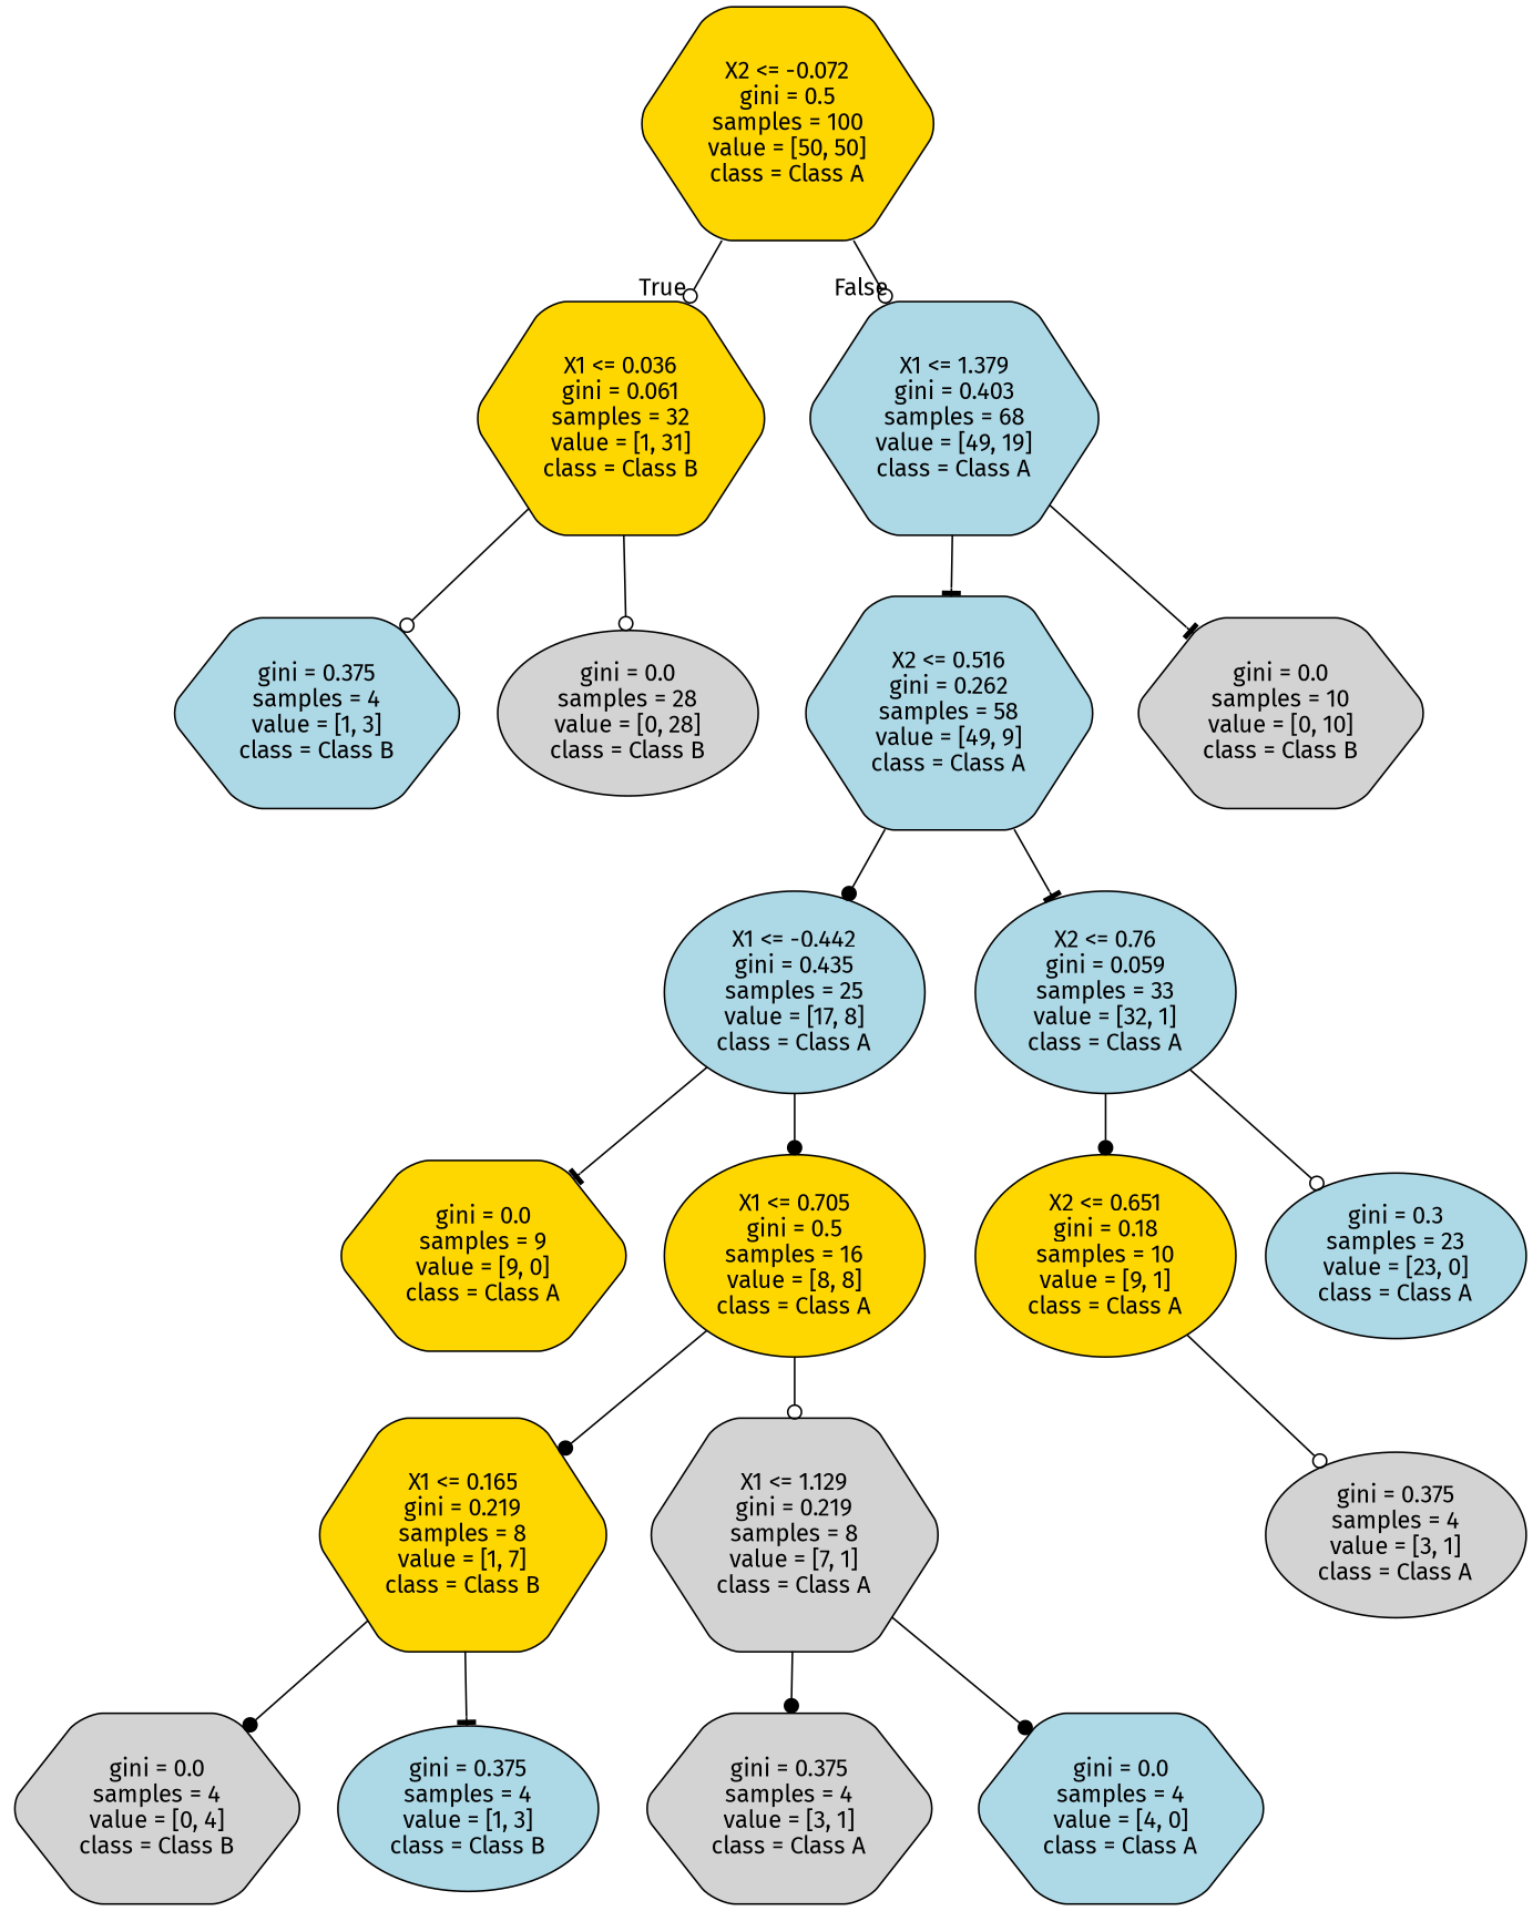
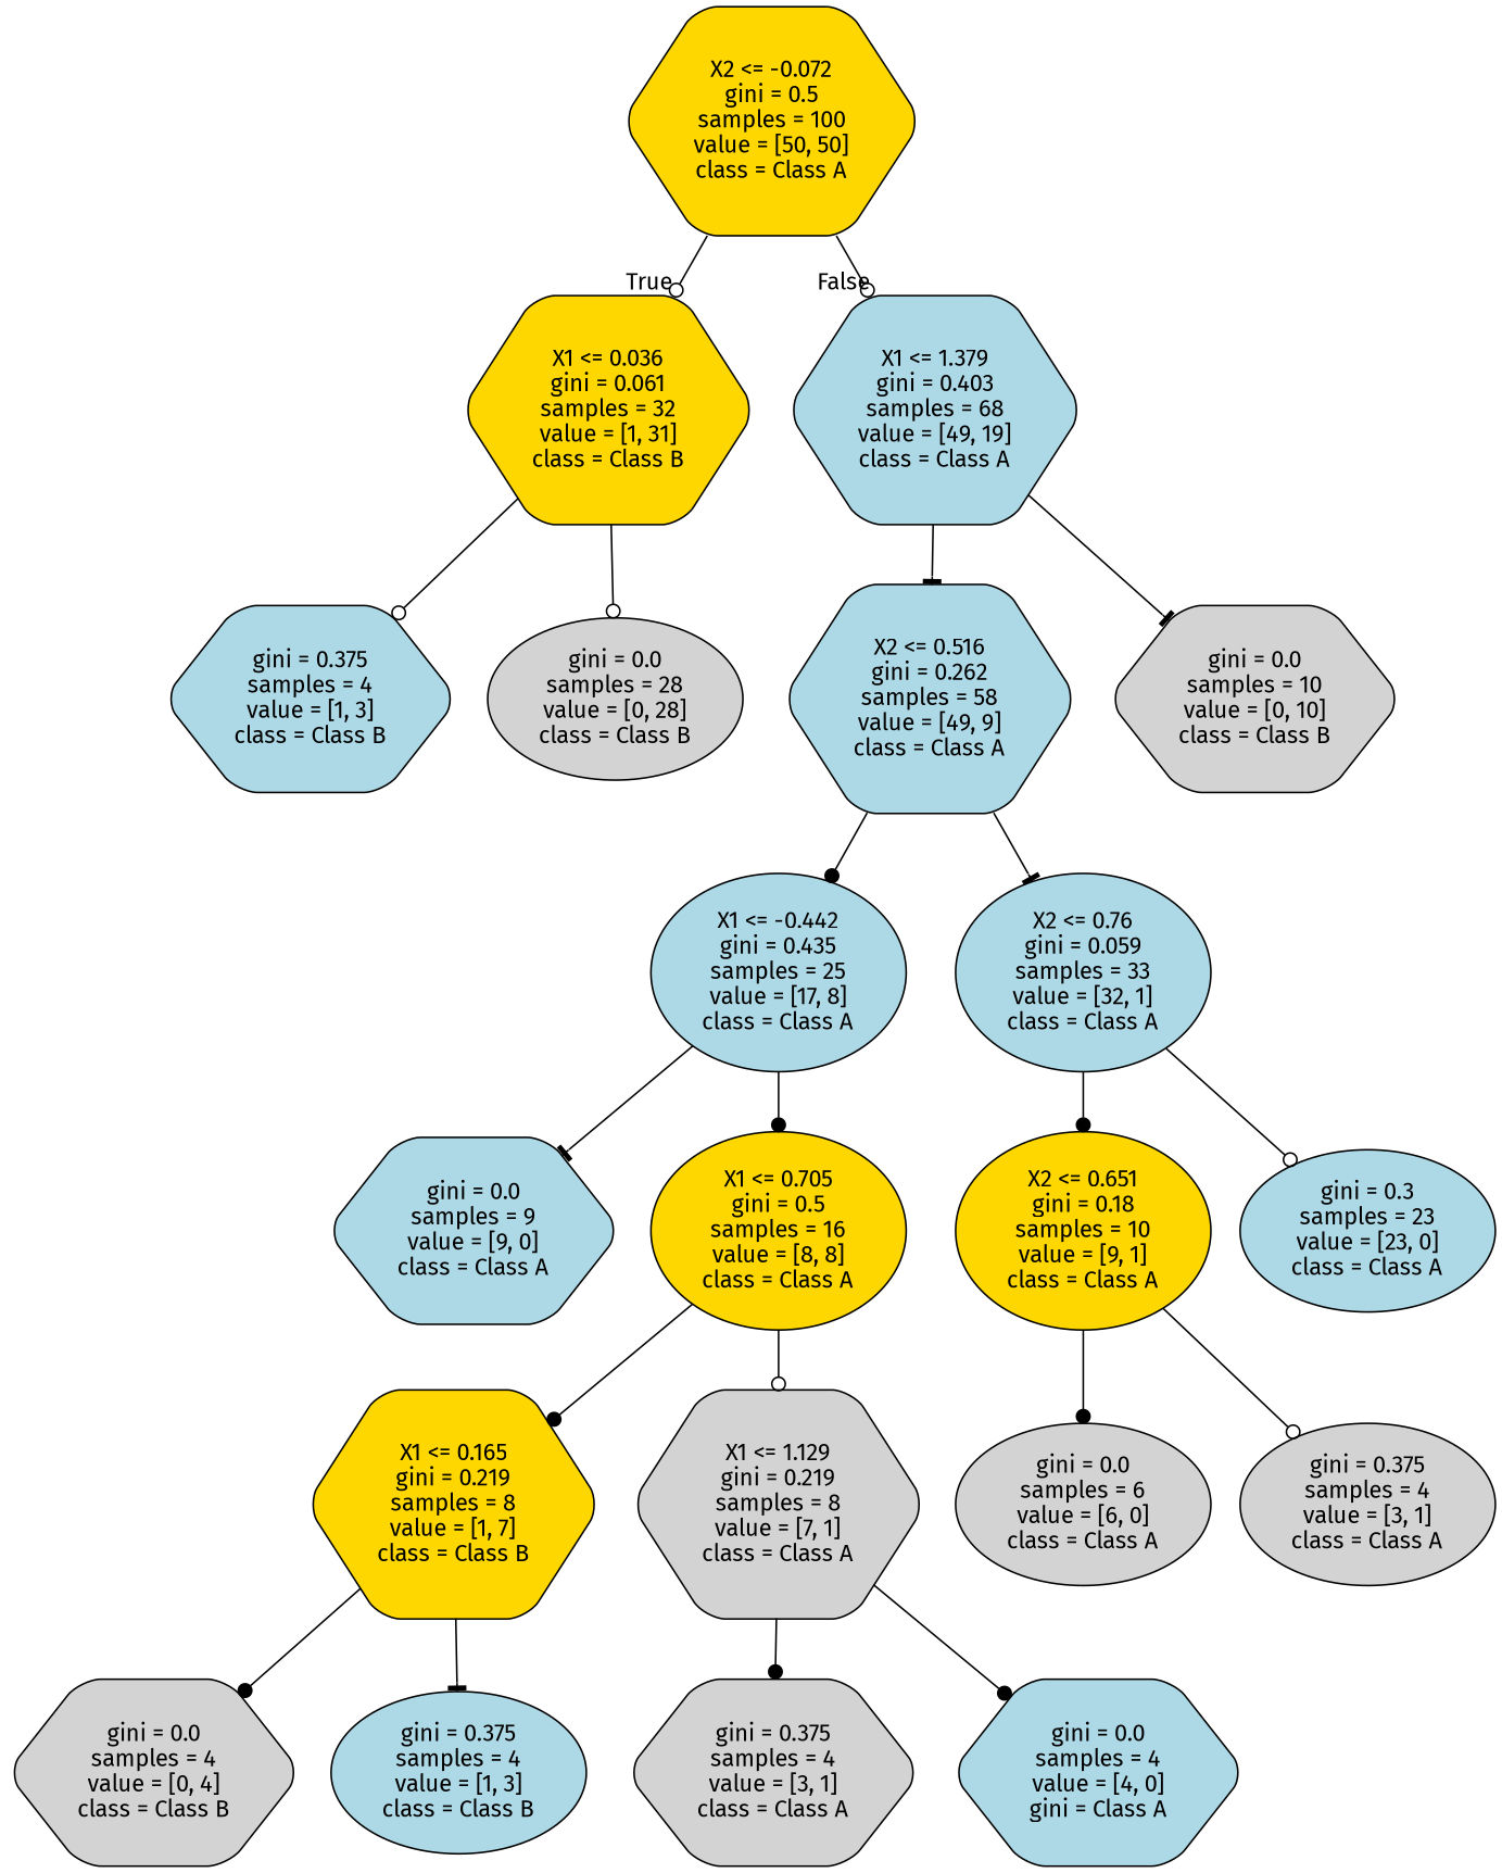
  digraph {
    fontname="Fira Sans"
    node [color=black fillcolor=lightblue fontname="Fira Sans" shape=hexagon style="filled, rounded"]
    edge [arrowhead=dot fontname="Fira Sans"]
    n1 [fillcolor=gold label="X2 <= -0.072\ngini = 0.5\nsamples = 100\nvalue = [50, 50]\nclass = Class A"]
    n2 [fillcolor=gold label="X1 <= 0.036\ngini = 0.061\nsamples = 32\nvalue = [1, 31]\nclass = Class B"]
    n3 [label="X1 <= 1.379\ngini = 0.403\nsamples = 68\nvalue = [49, 19]\nclass = Class A"]
    n4 [label="gini = 0.375\nsamples = 4\nvalue = [1, 3]\nclass = Class B"]
    n5 [fillcolor=lightgrey label="gini = 0.0\nsamples = 28\nvalue = [0, 28]\nclass = Class B" shape=ellipse]
    n6 [label="X2 <= 0.516\ngini = 0.262\nsamples = 58\nvalue = [49, 9]\nclass = Class A"]
    n7 [fillcolor=lightgrey label="gini = 0.0\nsamples = 10\nvalue = [0, 10]\nclass = Class B"]
    n8 [label="X1 <= -0.442\ngini = 0.435\nsamples = 25\nvalue = [17, 8]\nclass = Class A" shape=ellipse]
    n9 [label="X2 <= 0.76\ngini = 0.059\nsamples = 33\nvalue = [32, 1]\nclass = Class A" shape=ellipse]
-   n10 [fillcolor=gold label="gini = 0.0\nsamples = 9\nvalue = [9, 0]\nclass = Class A"]
+   n10 [label="gini = 0.0\nsamples = 9\nvalue = [9, 0]\nclass = Class A"]
    n11 [fillcolor=gold label="X1 <= 0.705\ngini = 0.5\nsamples = 16\nvalue = [8, 8]\nclass = Class A" shape=ellipse]
    n12 [fillcolor=gold label="X2 <= 0.651\ngini = 0.18\nsamples = 10\nvalue = [9, 1]\nclass = Class A" shape=ellipse]
    n13 [label="gini = 0.3\nsamples = 23\nvalue = [23, 0]\nclass = Class A" shape=ellipse]
    n14 [fillcolor=gold label="X1 <= 0.165\ngini = 0.219\nsamples = 8\nvalue = [1, 7]\nclass = Class B"]
    n15 [fillcolor=lightgrey label="X1 <= 1.129\ngini = 0.219\nsamples = 8\nvalue = [7, 1]\nclass = Class A"]
    n16 [fillcolor=lightgrey label="gini = 0.0\nsamples = 4\nvalue = [0, 4]\nclass = Class B"]
    n17 [label="gini = 0.375\nsamples = 4\nvalue = [1, 3]\nclass = Class B" shape=ellipse]
    n18 [fillcolor=lightgrey label="gini = 0.375\nsamples = 4\nvalue = [3, 1]\nclass = Class A"]
-   n19 [label="gini = 0.0\nsamples = 4\nvalue = [4, 0]\nclass = Class A"]
+   n19 [label="gini = 0.0\nsamples = 4\nvalue = [4, 0]\ngini = Class A"]
+   n20 [fillcolor=lightgrey label="gini = 0.0\nsamples = 6\nvalue = [6, 0]\nclass = Class A" shape=ellipse]
    n21 [fillcolor=lightgrey label="gini = 0.375\nsamples = 4\nvalue = [3, 1]\nclass = Class A" shape=ellipse]
    n1 -> n2 [arrowhead=odot headlabel=True labelangle=45 labeldistance=2.5]
    n1 -> n3 [arrowhead=odot headlabel=False labelangle=-45 labeldistance=2.5]
    n2 -> n4 [arrowhead=odot]
    n2 -> n5 [arrowhead=odot]
    n3 -> n6 [arrowhead=tee]
    n3 -> n7 [arrowhead=tee]
    n6 -> n8
    n6 -> n9 [arrowhead=tee]
    n8 -> n10 [arrowhead=tee]
    n8 -> n11
    n9 -> n12
    n9 -> n13 [arrowhead=odot]
    n11 -> n14
    n11 -> n15 [arrowhead=odot]
+   n12 -> n20
    n12 -> n21 [arrowhead=odot]
    n14 -> n16
    n14 -> n17 [arrowhead=tee]
    n15 -> n18
    n15 -> n19
  }
